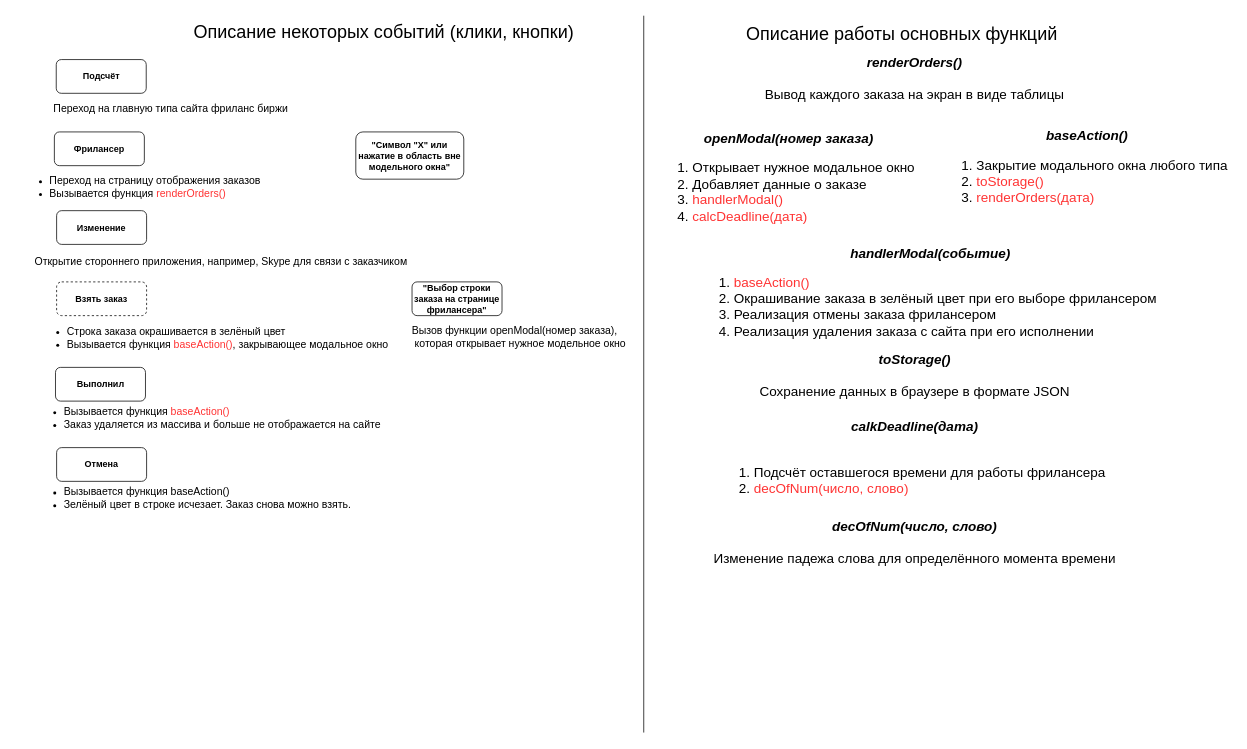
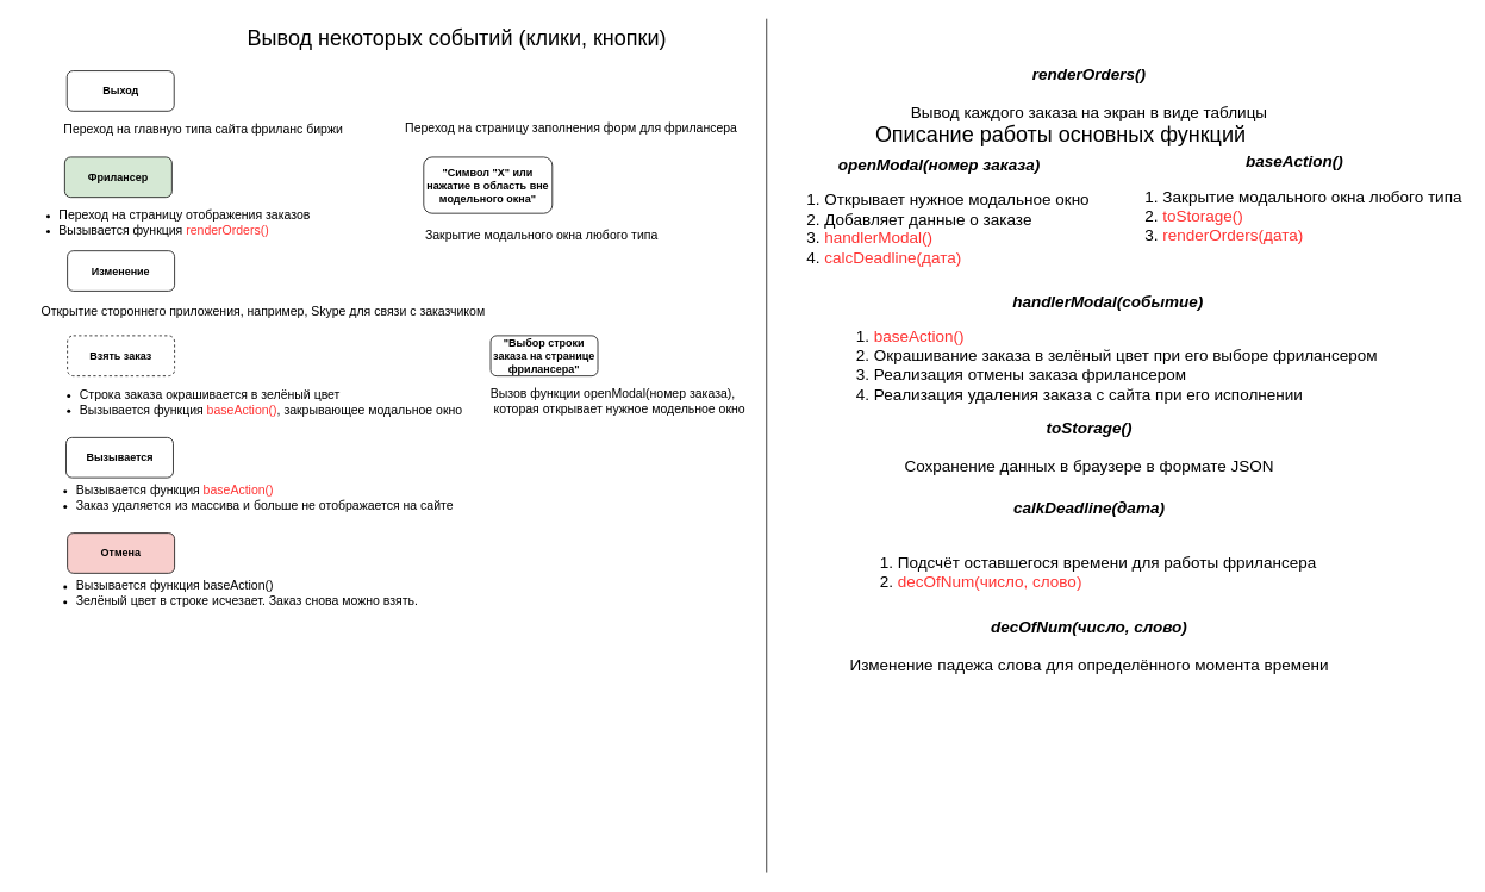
  <mxCell id="0" />
  <mxCell id="1" parent="0" />
- <mxCell id="2" value="&lt;font style=&quot;font-size: 24px&quot;&gt;Описание некоторых событий (клики, кнопки)&lt;/font&gt;" style="text;html=1;align=center;verticalAlign=middle;resizable=0;points=[];autosize=1;" vertex="1" parent="1"><mxGeometry x="252" y="31" width="517" height="22" as="geometry" /></mxCell>
- <mxCell id="3" value="&lt;font style=&quot;font-size: 24px&quot;&gt;Описание работы основных функций&lt;/font&gt;" style="text;html=1;align=center;verticalAlign=middle;resizable=0;points=[];autosize=1;" vertex="1" parent="1"><mxGeometry x="989" y="34" width="425" height="22" as="geometry" /></mxCell>
- <mxCell id="4" value="&lt;b&gt;Подсчёт&lt;/b&gt;" style="rounded=1;whiteSpace=wrap;html=1;" vertex="1" parent="1"><mxGeometry x="74.5" y="78.5" width="120" height="45" as="geometry" /></mxCell>
+ <mxCell id="2" value="&lt;font style=&quot;font-size: 24px&quot;&gt;Вывод некоторых событий (клики, кнопки)&lt;/font&gt;" style="text;html=1;align=center;verticalAlign=middle;resizable=0;points=[];autosize=1;" vertex="1" parent="1"><mxGeometry x="252" y="31" width="517" height="22" as="geometry" /></mxCell>
+ <mxCell id="3" value="&lt;font style=&quot;font-size: 24px&quot;&gt;Описание работы основных функций&lt;/font&gt;" style="text;html=1;align=center;verticalAlign=middle;resizable=0;points=[];autosize=1;" vertex="1" parent="1"><mxGeometry x="974" y="139" width="425" height="22" as="geometry" /></mxCell>
+ <mxCell id="4" value="&lt;b&gt;Выход&lt;/b&gt;" style="rounded=1;whiteSpace=wrap;html=1;" vertex="1" parent="1"><mxGeometry x="74.5" y="78.5" width="120" height="45" as="geometry" /></mxCell>
  <mxCell id="5" value="&lt;font style=&quot;font-size: 14px&quot;&gt;Переход на главную типа сайта фриланс биржи&lt;/font&gt;" style="text;html=1;align=center;verticalAlign=middle;resizable=0;points=[];autosize=1;" vertex="1" parent="1"><mxGeometry x="50.5" y="134.5" width="353" height="19" as="geometry" /></mxCell>
- <mxCell id="7" value="&lt;b&gt;Фрилансер&lt;/b&gt;" style="rounded=1;whiteSpace=wrap;html=1;" vertex="1" parent="1"><mxGeometry x="72" y="175" width="120" height="45" as="geometry" /></mxCell>
+ <mxCell id="6" value="&lt;font style=&quot;font-size: 14px&quot;&gt;Переход на страницу заполнения форм для фрилансера&lt;/font&gt;" style="text;html=1;align=center;verticalAlign=middle;resizable=0;points=[];autosize=1;" vertex="1" parent="1"><mxGeometry x="448" y="133.5" width="382" height="19" as="geometry" /></mxCell>
+ <mxCell id="7" value="&lt;b&gt;Фрилансер&lt;/b&gt;" style="rounded=1;whiteSpace=wrap;html=1;fillColor=#d5e8d4;" vertex="1" parent="1"><mxGeometry x="72" y="175" width="120" height="45" as="geometry" /></mxCell>
  <mxCell id="8" value="&lt;ul&gt;&lt;li&gt;&lt;font style=&quot;font-size: 14px&quot;&gt;Переход на страницу отображения заказов&lt;/font&gt;&lt;/li&gt;&lt;li style=&quot;text-align: left&quot;&gt;&lt;font style=&quot;font-size: 14px&quot;&gt;Вызывается функция &lt;font color=&quot;#ff3333&quot;&gt;renderOrders()&lt;/font&gt;&lt;/font&gt;&lt;/li&gt;&lt;/ul&gt;" style="text;html=1;align=center;verticalAlign=middle;resizable=0;points=[];autosize=1;" vertex="1" parent="1"><mxGeometry x="20" y="219" width="331" height="58" as="geometry" /></mxCell>
  <mxCell id="9" value="&lt;b&gt;&quot;Выбор строки заказа на странице фрилансера&quot;&lt;/b&gt;" style="rounded=1;whiteSpace=wrap;html=1;" vertex="1" parent="1"><mxGeometry x="549" y="375" width="120" height="45" as="geometry" /></mxCell>
  <mxCell id="10" value="&lt;font style=&quot;font-size: 14px&quot;&gt;Вызов функции openModal(номер заказа),&lt;br&gt;&amp;nbsp;которая открывает нужное модельное окно&lt;/font&gt;" style="text;html=1;align=left;verticalAlign=middle;resizable=0;points=[];autosize=1;" vertex="1" parent="1"><mxGeometry x="547" y="431" width="295" height="34" as="geometry" /></mxCell>
  <mxCell id="11" value="&lt;b&gt;&quot;Символ &quot;Х&quot; или нажатие в область вне модельного окна&quot;&lt;/b&gt;" style="rounded=1;whiteSpace=wrap;html=1;" vertex="1" parent="1"><mxGeometry x="474" y="175" width="144" height="63" as="geometry" /></mxCell>
+ <mxCell id="12" value="&lt;font style=&quot;font-size: 14px&quot;&gt;Закрытие модального окна любого типа&amp;nbsp;&lt;/font&gt;" style="text;html=1;align=left;verticalAlign=middle;resizable=0;points=[];autosize=1;" vertex="1" parent="1"><mxGeometry x="474" y="252" width="274" height="19" as="geometry" /></mxCell>
  <mxCell id="13" value="&lt;b&gt;Изменение&lt;/b&gt;" style="rounded=1;whiteSpace=wrap;html=1;" vertex="1" parent="1"><mxGeometry x="75" y="280" width="120" height="45" as="geometry" /></mxCell>
  <mxCell id="14" value="&lt;font style=&quot;font-size: 14px&quot;&gt;Открытие стороннего приложения, например, Skype для связи с заказчиком&lt;/font&gt;" style="text;html=1;align=center;verticalAlign=middle;resizable=0;points=[];autosize=1;" vertex="1" parent="1"><mxGeometry x="40" y="338" width="507" height="19" as="geometry" /></mxCell>
  <mxCell id="15" value="&lt;b&gt;Взять заказ&lt;/b&gt;" style="rounded=1;whiteSpace=wrap;html=1;dashed=1;" vertex="1" parent="1"><mxGeometry x="75" y="375" width="120" height="45" as="geometry" /></mxCell>
  <mxCell id="16" value="&lt;ul&gt;&lt;li&gt;&lt;font style=&quot;font-size: 14px&quot;&gt;Строка заказа окрашивается в зелёный цвет&amp;nbsp;&lt;/font&gt;&lt;/li&gt;&lt;li&gt;&lt;font style=&quot;font-size: 14px&quot;&gt;Вызывается функция &lt;font color=&quot;#ff3333&quot;&gt;baseAction()&lt;/font&gt;, закрывающее модальное окно&lt;/font&gt;&lt;/li&gt;&lt;/ul&gt;" style="text;html=1;align=left;verticalAlign=middle;resizable=0;points=[];autosize=1;" vertex="1" parent="1"><mxGeometry x="47" y="420" width="479" height="58" as="geometry" /></mxCell>
- <mxCell id="17" value="&lt;b&gt;Отмена&lt;/b&gt;" style="rounded=1;whiteSpace=wrap;html=1;" vertex="1" parent="1"><mxGeometry x="75" y="596" width="120" height="45" as="geometry" /></mxCell>
+ <mxCell id="17" value="&lt;b&gt;Отмена&lt;/b&gt;" style="rounded=1;whiteSpace=wrap;html=1;fillColor=#f8cecc;" vertex="1" parent="1"><mxGeometry x="75" y="596" width="120" height="45" as="geometry" /></mxCell>
  <mxCell id="18" value="&lt;ul&gt;&lt;li&gt;&lt;font style=&quot;font-size: 14px&quot;&gt;Вызывается функция baseAction()&lt;/font&gt;&lt;/li&gt;&lt;li&gt;&lt;font style=&quot;font-size: 14px&quot;&gt;Зелёный цвет в строке исчезает. Заказ снова можно взять.&lt;/font&gt;&lt;/li&gt;&lt;/ul&gt;" style="text;html=1;align=left;verticalAlign=middle;resizable=0;points=[];autosize=1;" vertex="1" parent="1"><mxGeometry x="43" y="634" width="433" height="58" as="geometry" /></mxCell>
- <mxCell id="19" value="&lt;b&gt;Выполнил&lt;/b&gt;" style="rounded=1;whiteSpace=wrap;html=1;" vertex="1" parent="1"><mxGeometry x="73.5" y="489" width="120" height="45" as="geometry" /></mxCell>
+ <mxCell id="19" value="&lt;b&gt;Вызывается&lt;/b&gt;" style="rounded=1;whiteSpace=wrap;html=1;" vertex="1" parent="1"><mxGeometry x="73.5" y="489" width="120" height="45" as="geometry" /></mxCell>
  <mxCell id="20" value="&lt;ul&gt;&lt;li&gt;&lt;font style=&quot;font-size: 14px&quot;&gt;Вызывается функция &lt;font color=&quot;#ff3333&quot;&gt;baseAction()&lt;/font&gt;&lt;/font&gt;&lt;/li&gt;&lt;li&gt;&lt;font style=&quot;font-size: 14px&quot;&gt;Заказ удаляется из массива и больше не отображается на сайте&lt;/font&gt;&lt;/li&gt;&lt;/ul&gt;" style="text;html=1;align=left;verticalAlign=middle;resizable=0;points=[];autosize=1;" vertex="1" parent="1"><mxGeometry x="43" y="527" width="473" height="58" as="geometry" /></mxCell>
  <mxCell id="21" value="&lt;font style=&quot;font-size: 18px&quot;&gt;&lt;b&gt;&lt;i&gt;renderOrders()&lt;br&gt;&lt;br&gt;&lt;/i&gt;&lt;/b&gt;&lt;/font&gt;&lt;font style=&quot;font-size: 18px&quot;&gt;Вывод каждого заказа на экран в виде таблицы&lt;/font&gt;" style="text;html=1;align=center;verticalAlign=middle;resizable=0;points=[];autosize=1;" vertex="1" parent="1"><mxGeometry x="1014.5" y="78.5" width="409" height="52" as="geometry" /></mxCell>
  <mxCell id="22" value="&lt;font&gt;&lt;span style=&quot;font-size: 18px&quot;&gt;&lt;b style=&quot;font-style: italic&quot;&gt;openModal(номер заказа)&lt;/b&gt;&lt;br&gt;&lt;ol&gt;&lt;li style=&quot;text-align: left&quot;&gt;Открывает нужное модальное окно&lt;/li&gt;&lt;li style=&quot;text-align: left&quot;&gt;Добавляет данные о заказе&lt;/li&gt;&lt;li style=&quot;text-align: left&quot;&gt;&lt;font color=&quot;#ff3333&quot;&gt;handlerModal()&lt;/font&gt;&lt;/li&gt;&lt;li style=&quot;text-align: left&quot;&gt;&lt;font color=&quot;#ff3333&quot;&gt;calcDeadline(дата)&lt;/font&gt;&lt;/li&gt;&lt;/ol&gt;&lt;/span&gt;&lt;/font&gt;" style="text;html=1;align=center;verticalAlign=middle;resizable=0;points=[];autosize=1;" vertex="1" parent="1"><mxGeometry x="878" y="189" width="346" height="112" as="geometry" /></mxCell>
  <mxCell id="23" value="&lt;font&gt;&lt;span style=&quot;font-size: 18px&quot;&gt;&lt;b style=&quot;font-style: italic&quot;&gt;handlerModal(событие)&lt;/b&gt;&lt;br&gt;&lt;ol&gt;&lt;li style=&quot;text-align: left&quot;&gt;&lt;font color=&quot;#ff3333&quot;&gt;baseAction()&lt;/font&gt;&lt;/li&gt;&lt;li style=&quot;text-align: left&quot;&gt;Окрашивание заказа в зелёный цвет при его выборе фрилансером&lt;/li&gt;&lt;li style=&quot;text-align: left&quot;&gt;Реализация отмены заказа фрилансером&lt;/li&gt;&lt;li style=&quot;text-align: left&quot;&gt;Реализация удаления заказа с сайта при его исполнении&lt;/li&gt;&lt;/ol&gt;&lt;/span&gt;&lt;/font&gt;" style="text;html=1;align=center;verticalAlign=middle;resizable=0;points=[];autosize=1;" vertex="1" parent="1"><mxGeometry x="933" y="341.5" width="614" height="112" as="geometry" /></mxCell>
  <mxCell id="24" value="" style="endArrow=none;html=1;" edge="1" parent="1"><mxGeometry width="50" height="50" relative="1" as="geometry"><mxPoint x="858" y="976" as="sourcePoint" /><mxPoint x="858" y="20" as="targetPoint" /></mxGeometry></mxCell>
  <mxCell id="25" value="&lt;font&gt;&lt;span style=&quot;font-size: 18px&quot;&gt;&lt;b style=&quot;font-style: italic&quot;&gt;baseAction()&lt;/b&gt;&lt;br&gt;&lt;ol&gt;&lt;li style=&quot;text-align: left&quot;&gt;Закрытие модального окна любого типа&lt;/li&gt;&lt;li style=&quot;text-align: left&quot;&gt;&lt;font color=&quot;#ff3333&quot;&gt;toStorage()&lt;/font&gt;&lt;/li&gt;&lt;li style=&quot;text-align: left&quot;&gt;&lt;font color=&quot;#ff3333&quot;&gt;renderOrders(дата)&lt;/font&gt;&lt;/li&gt;&lt;/ol&gt;&lt;/span&gt;&lt;/font&gt;" style="text;html=1;align=center;verticalAlign=middle;resizable=0;points=[];autosize=1;" vertex="1" parent="1"><mxGeometry x="1256" y="182" width="385" height="98" as="geometry" /></mxCell>
  <mxCell id="26" value="&lt;font style=&quot;font-size: 18px&quot;&gt;&lt;b&gt;&lt;i&gt;toStorage()&lt;br&gt;&lt;br&gt;&lt;/i&gt;&lt;/b&gt;&lt;/font&gt;&lt;span style=&quot;font-size: 18px&quot;&gt;Сохранение данных в браузере в формате JSON&lt;/span&gt;" style="text;html=1;align=center;verticalAlign=middle;resizable=0;points=[];autosize=1;" vertex="1" parent="1"><mxGeometry x="1007.5" y="475" width="423" height="52" as="geometry" /></mxCell>
  <mxCell id="27" value="&lt;font style=&quot;font-size: 18px&quot;&gt;&lt;i style=&quot;font-weight: bold&quot;&gt;calkDeadline(дата)&lt;/i&gt;&lt;br&gt;&lt;br&gt;&lt;ol&gt;&lt;li&gt;Подсчёт оставшегося времени для работы фрилансера&lt;/li&gt;&lt;li style=&quot;text-align: left&quot;&gt;&lt;font color=&quot;#ff3333&quot;&gt;decOfNum(число, слово)&lt;/font&gt;&lt;/li&gt;&lt;/ol&gt;&lt;/font&gt;" style="text;html=1;align=center;verticalAlign=middle;resizable=0;points=[];autosize=1;" vertex="1" parent="1"><mxGeometry x="959.5" y="568.5" width="519" height="100" as="geometry" /></mxCell>
  <mxCell id="28" value="&lt;font style=&quot;font-size: 18px&quot;&gt;&lt;b&gt;&lt;i&gt;decOfNum(число, слово)&lt;br&gt;&lt;br&gt;&lt;/i&gt;&lt;/b&gt;&lt;/font&gt;&lt;span style=&quot;font-size: 18px&quot;&gt;Изменение падежа слова для определённого момента времени&lt;/span&gt;" style="text;html=1;align=center;verticalAlign=middle;resizable=0;points=[];autosize=1;" vertex="1" parent="1"><mxGeometry x="946" y="698" width="546" height="52" as="geometry" /></mxCell>
